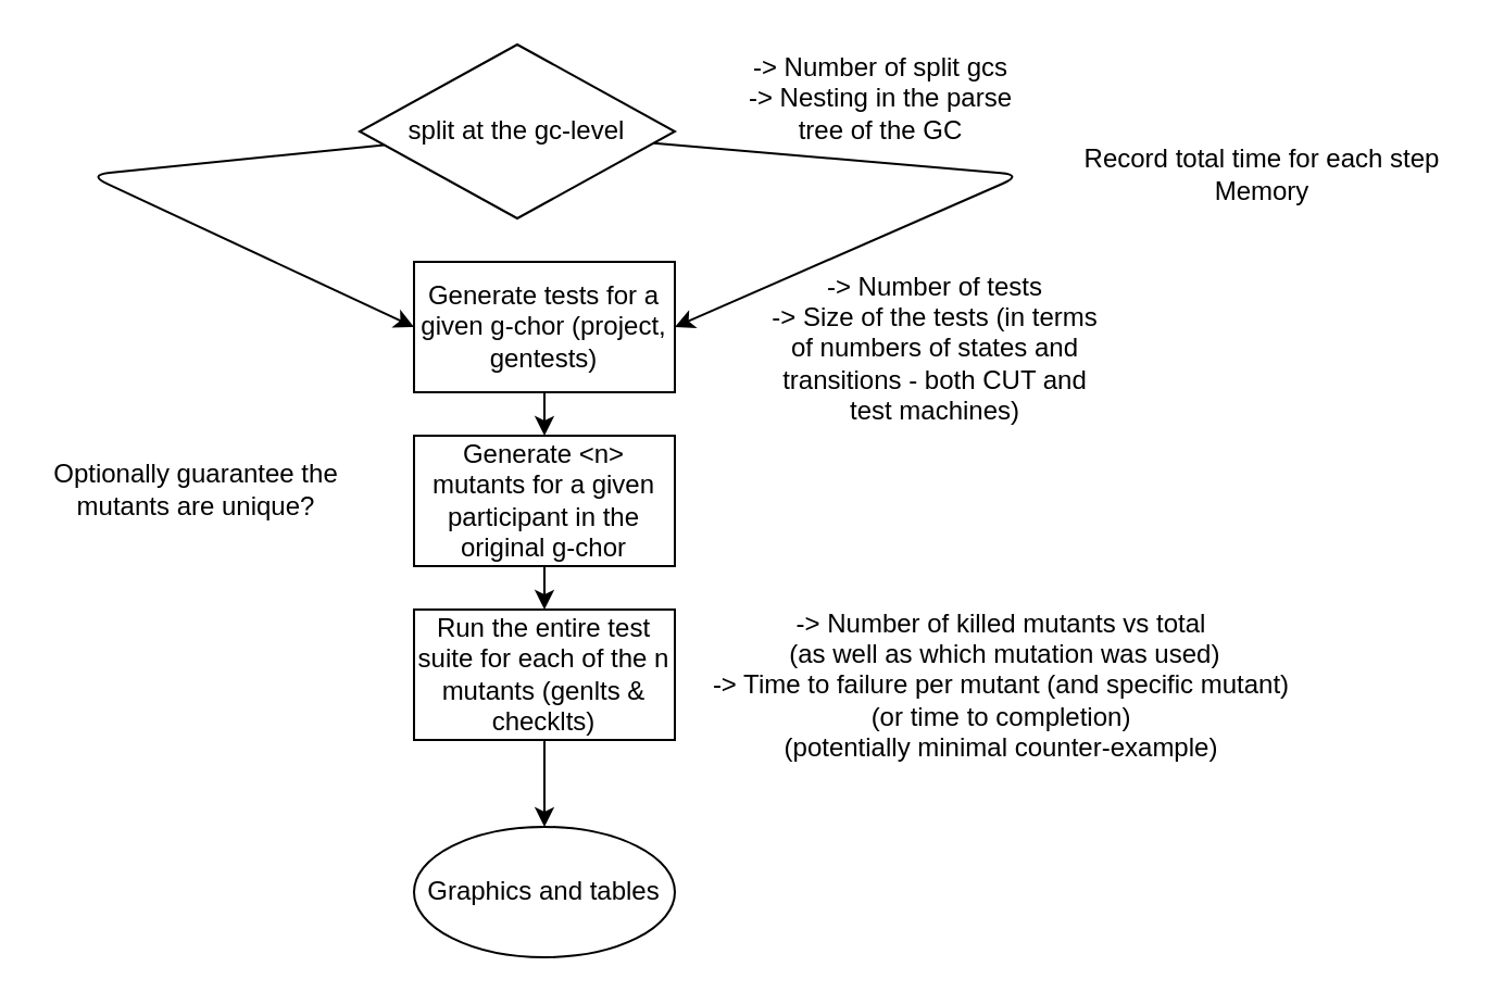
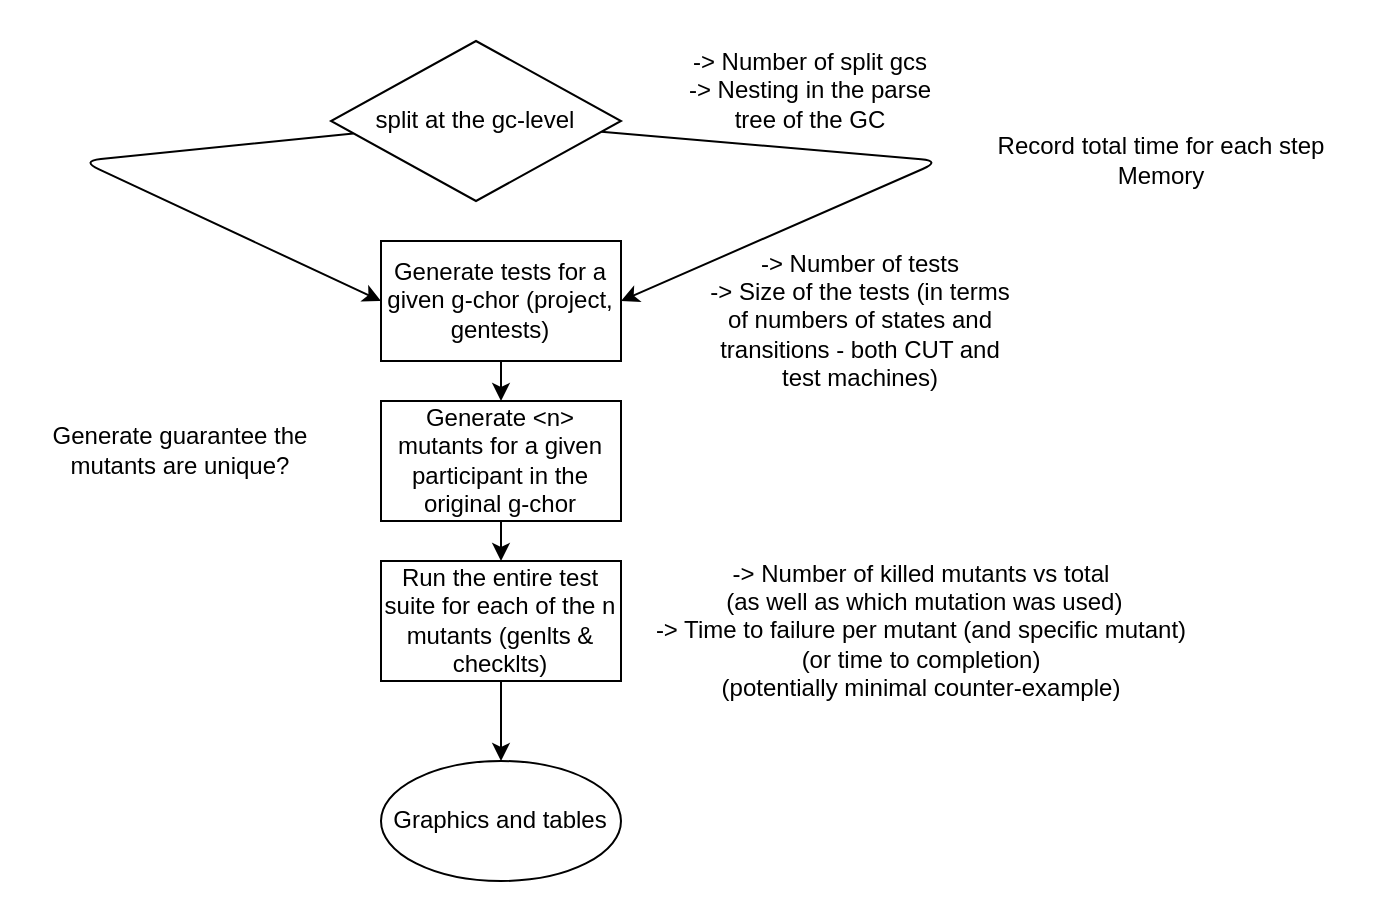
  <mxCell id="0" />
  <mxCell id="1" parent="0" />
  <mxCell id="2" value="" style="edgeStyle=none;html=1;" parent="1" source="3" target="5" edge="1"><mxGeometry relative="1" as="geometry" /></mxCell>
  <mxCell id="3" value="Generate tests for a given g-chor (project, gentests)" style="rounded=0;whiteSpace=wrap;html=1;" parent="1" vertex="1"><mxGeometry x="190" y="120" width="120" height="60" as="geometry" /></mxCell>
  <mxCell id="4" value="" style="edgeStyle=none;html=1;" parent="1" source="5" target="7" edge="1"><mxGeometry relative="1" as="geometry" /></mxCell>
  <mxCell id="5" value="Generate &amp;lt;n&amp;gt; mutants for a given participant in the original g-chor" style="whiteSpace=wrap;html=1;rounded=0;" parent="1" vertex="1"><mxGeometry x="190" y="200" width="120" height="60" as="geometry" /></mxCell>
  <mxCell id="6" value="" style="edgeStyle=none;html=1;" parent="1" source="7" target="11" edge="1"><mxGeometry relative="1" as="geometry" /></mxCell>
  <mxCell id="7" value="Run the entire test suite for each of the n mutants (genlts &amp;amp; checklts)" style="whiteSpace=wrap;html=1;rounded=0;" parent="1" vertex="1"><mxGeometry x="190" y="280" width="120" height="60" as="geometry" /></mxCell>
  <mxCell id="8" style="edgeStyle=none;html=1;entryX=0;entryY=0.5;entryDx=0;entryDy=0;" parent="1" source="10" target="3" edge="1"><mxGeometry relative="1" as="geometry"><Array as="points"><mxPoint x="40" y="80" /></Array></mxGeometry></mxCell>
  <mxCell id="9" style="edgeStyle=none;html=1;entryX=1;entryY=0.5;entryDx=0;entryDy=0;" parent="1" source="10" target="3" edge="1"><mxGeometry relative="1" as="geometry"><mxPoint x="420" y="80" as="targetPoint" /><Array as="points"><mxPoint x="470" y="80" /></Array></mxGeometry></mxCell>
  <mxCell id="10" value="split at the gc-level" style="rhombus;whiteSpace=wrap;html=1;" parent="1" vertex="1"><mxGeometry x="165" y="20" width="145" height="80" as="geometry" /></mxCell>
  <mxCell id="11" value="Graphics and tables" style="ellipse;whiteSpace=wrap;html=1;" parent="1" vertex="1"><mxGeometry x="190" y="380" width="120" height="60" as="geometry" /></mxCell>
  <mxCell id="12" value="-&amp;gt; Number of tests&lt;br&gt;-&amp;gt; Size of the tests (in terms of numbers of states and transitions - both CUT and test machines)" style="text;html=1;strokeColor=none;fillColor=none;align=center;verticalAlign=middle;whiteSpace=wrap;rounded=0;" parent="1" vertex="1"><mxGeometry x="350" y="140" width="160" height="40" as="geometry" /></mxCell>
  <mxCell id="13" value="-&amp;gt; Number of split gcs&lt;br&gt;-&amp;gt; Nesting in the parse tree of the GC" style="text;html=1;strokeColor=none;fillColor=none;align=center;verticalAlign=middle;whiteSpace=wrap;rounded=0;" parent="1" vertex="1"><mxGeometry x="340" y="30" width="130" height="30" as="geometry" /></mxCell>
- <mxCell id="14" value="Optionally guarantee the mutants are unique?" style="text;html=1;strokeColor=none;fillColor=none;align=center;verticalAlign=middle;whiteSpace=wrap;rounded=0;" parent="1" vertex="1"><mxGeometry x="20" y="210" width="140" height="30" as="geometry" /></mxCell>
+ <mxCell id="14" value="Generate guarantee the mutants are unique?" style="text;html=1;strokeColor=none;fillColor=none;align=center;verticalAlign=middle;whiteSpace=wrap;rounded=0;" parent="1" vertex="1"><mxGeometry x="20" y="210" width="140" height="30" as="geometry" /></mxCell>
  <mxCell id="15" value="-&amp;gt; Number of killed mutants vs total&lt;br&gt;&amp;nbsp;(as well as which mutation was used)&lt;br&gt;-&amp;gt; Time to failure per mutant (and specific mutant)&lt;br&gt;(or time to completion)&lt;br&gt;(potentially minimal counter-example)&lt;br&gt;" style="text;html=1;align=center;verticalAlign=middle;resizable=0;points=[];autosize=1;strokeColor=none;fillColor=none;" parent="1" vertex="1"><mxGeometry x="320" y="280" width="280" height="70" as="geometry" /></mxCell>
  <mxCell id="16" value="Record total time for each step&lt;br&gt;Memory" style="text;html=1;align=center;verticalAlign=middle;resizable=0;points=[];autosize=1;strokeColor=none;fillColor=none;" parent="1" vertex="1"><mxGeometry x="490" y="65" width="180" height="30" as="geometry" /></mxCell>
